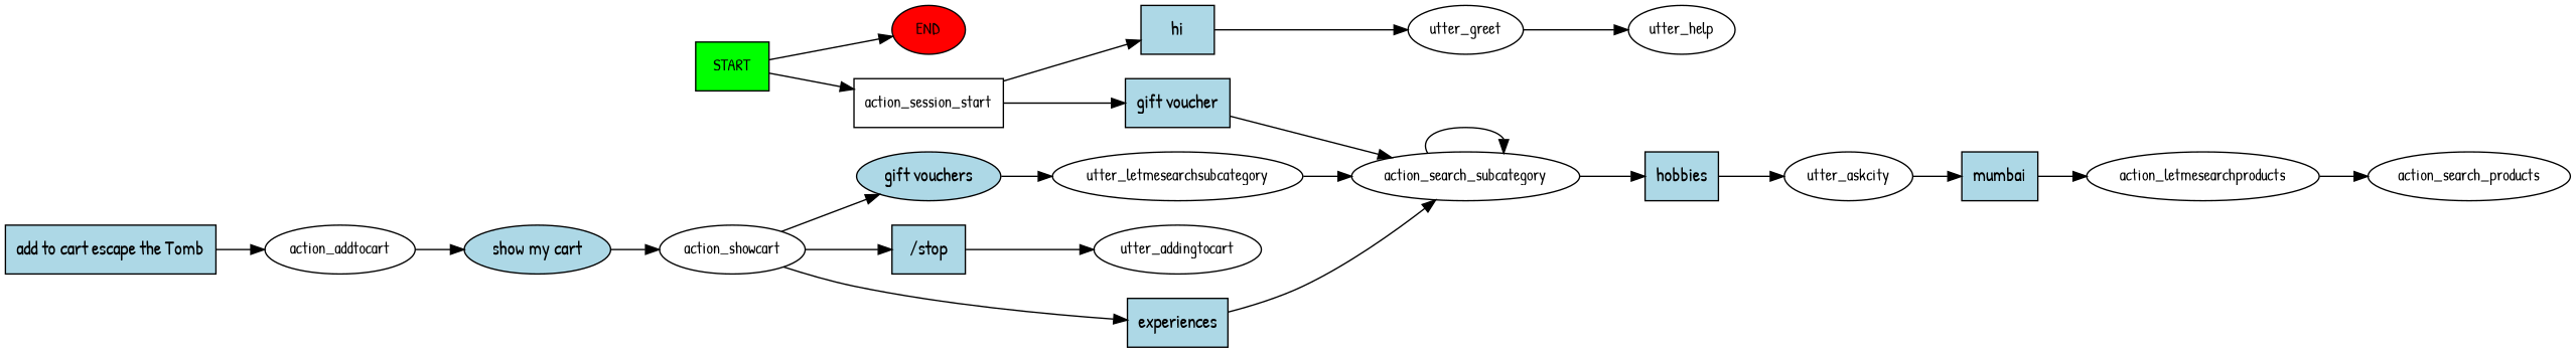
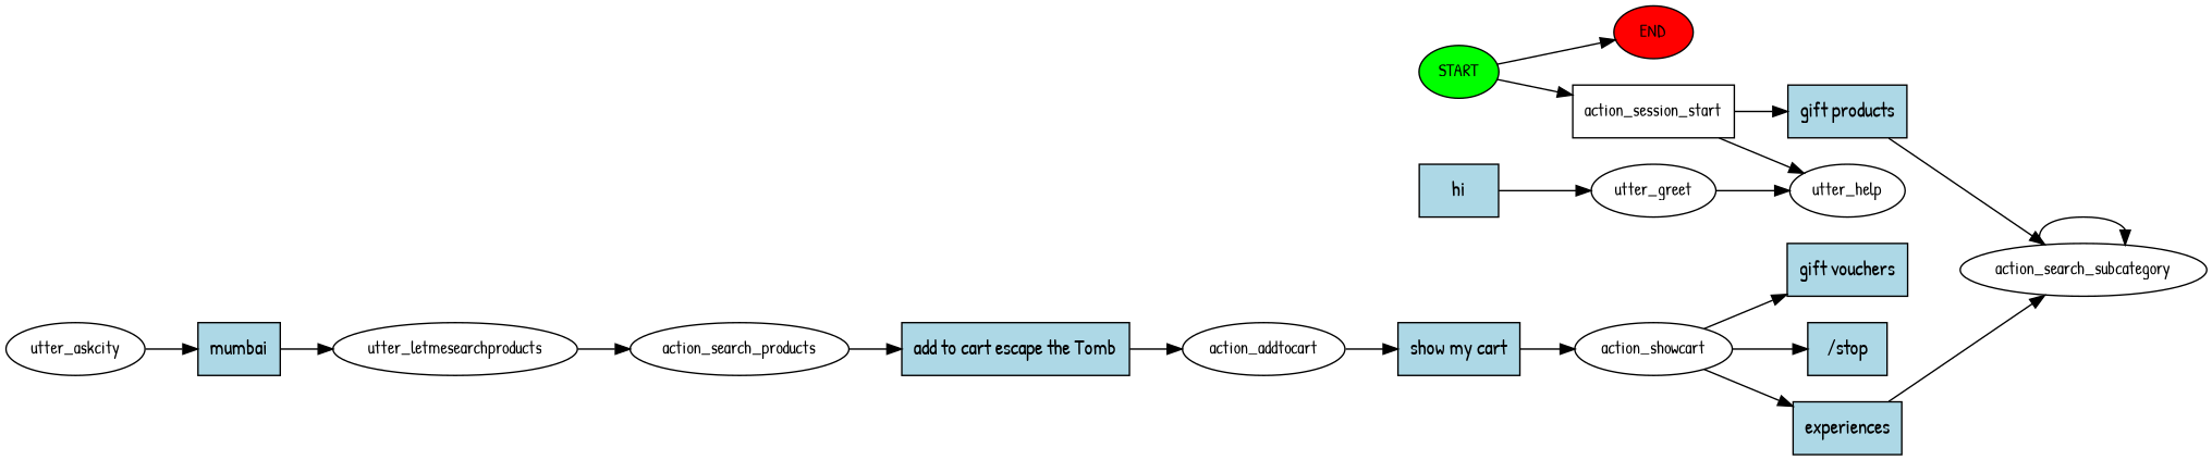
  digraph {
    fontname="Patrick Hand"
    rankdir=LR
    node [fontname="Patrick Hand" fontsize=12]
    edge [fontname="Patrick Hand"]
-   n1 [fillcolor=green label=START style=filled shape=box]
+   n1 [fillcolor=green label=START style=filled]
    n2 [fillcolor=red label=END style=filled]
    n3 [label=action_session_start shape=box]
    n4 [fillcolor=lightblue label=hi shape=rect style=filled fontsize=""]
-   n5 [fillcolor=lightblue label="gift voucher" shape=rect style=filled fontsize=""]
+   n5 [fillcolor=lightblue label="gift products" shape=rect style=filled fontsize=""]
    n6 [label=utter_greet]
    n7 [label=utter_help]
    n8 [label=action_search_subcategory]
-   n9 [fillcolor=lightblue label=hobbies shape=rect style=filled fontsize=""]
    n10 [label=utter_askcity]
    n11 [fillcolor=lightblue label=mumbai shape=rect style=filled fontsize=""]
-   n12 [label=action_letmesearchproducts]
+   n12 [label=utter_letmesearchproducts]
    n13 [label=action_search_products]
    n14 [fillcolor=lightblue label="add to cart escape the Tomb" shape=rect style=filled fontsize=""]
    n15 [label=action_addtocart]
-   n16 [fillcolor=lightblue label="show my cart" shape=ellipse style=filled fontsize=""]
+   n16 [fillcolor=lightblue label="show my cart" shape=rect style=filled fontsize=""]
    n17 [label=action_showcart]
-   n18 [fillcolor=lightblue label="gift vouchers" shape=ellipse style=filled fontsize=""]
+   n18 [fillcolor=lightblue label="gift vouchers" shape=rect style=filled fontsize=""]
    n19 [fillcolor=lightblue label="/stop" shape=rect style=filled fontsize=""]
    n20 [fillcolor=lightblue label=experiences shape=rect style=filled fontsize=""]
-   n21 [label=utter_letmesearchsubcategory]
-   n22 [label=utter_addingtocart]
    n1 -> n2
    n1 -> n3
-   n3 -> n4
+   n3 -> n7
    n3 -> n5
    n4 -> n6
    n5 -> n8
    n6 -> n7
    n8 -> n8
-   n8 -> n9
-   n9 -> n10
    n10 -> n11
    n11 -> n12
    n12 -> n13
+   n13 -> n14
    n14 -> n15
    n15 -> n16
    n16 -> n17
    n17 -> n18
    n17 -> n19
    n17 -> n20
-   n18 -> n21
-   n19 -> n22
    n20 -> n8
-   n21 -> n8
  }
